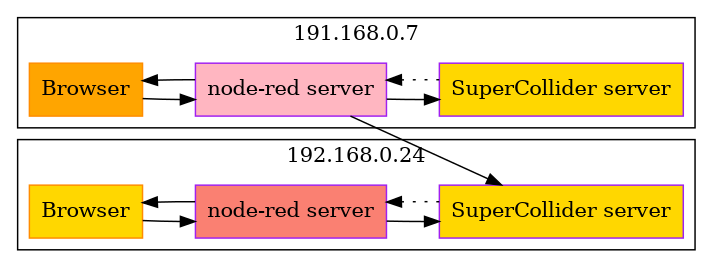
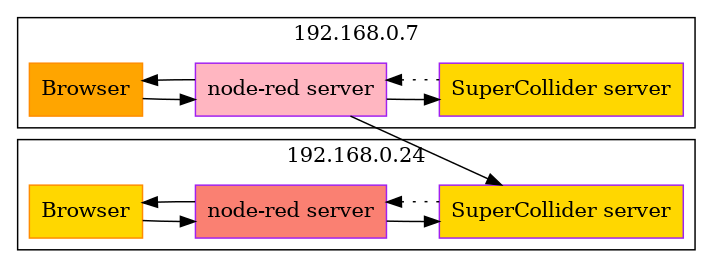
  digraph {
    rankdir=LR
    node [shape=box style=filled fillcolor=gold color=purple]
    n1 [label=Browser fillcolor=orange color=darkorange]
    n2 [label="node-red server" fillcolor=lightpink]
    n3 [label="SuperCollider server"]
    n4 [label=Browser color=darkorange]
    n5 [label="node-red server" fillcolor=salmon]
    n6 [label="SuperCollider server"]
    subgraph cluster_1 {
      color=black
-     label="191.168.0.7"
+     label="192.168.0.7"
      n1
      n2
      n3
    }
    subgraph cluster_2 {
      color=black
      label="192.168.0.24"
      n4
      n5
      n6
    }
    n1 -> n2
    n2 -> n1
    n2 -> n3
    n2 -> n6
    n3 -> n2 [style=dotted]
    n4 -> n5
    n5 -> n4
    n5 -> n6
    n6 -> n5 [style=dotted]
  }
